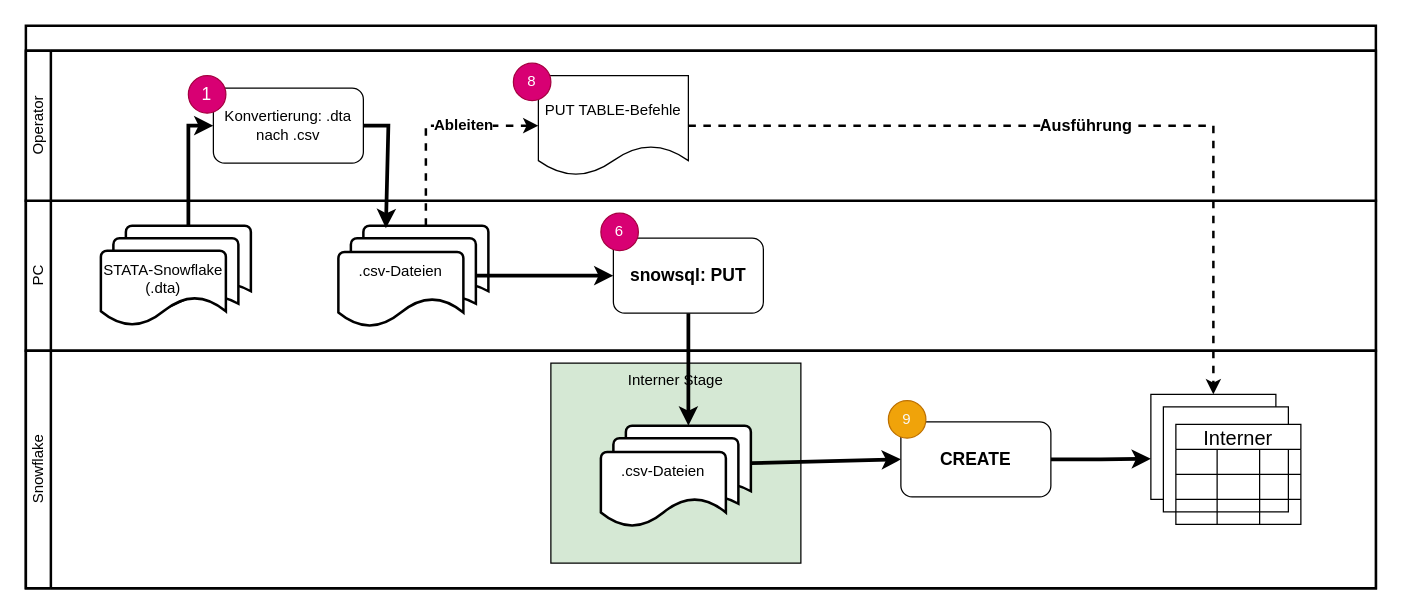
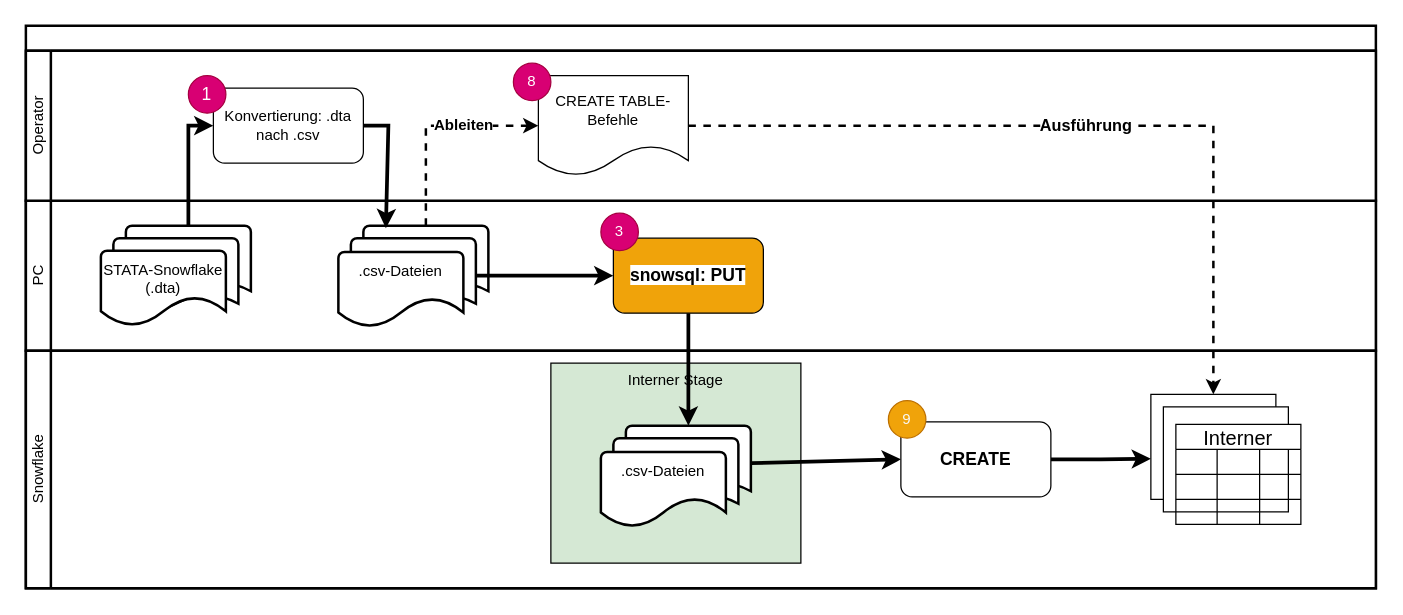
  <mxCell id="0" />
  <mxCell id="1" parent="0" />
  <mxCell id="2" value="" style="swimlane;html=1;startSize=20;fontStyle=0;collapsible=0;horizontal=1;swimlaneLine=1;strokeWidth=2;swimlaneFillColor=#ffffff;whiteSpace=wrap;" parent="1" vertex="1"><mxGeometry x="20" y="20" width="1080" height="450" as="geometry" /></mxCell>
  <mxCell id="3" value="PC" style="swimlane;html=1;startSize=20;fontStyle=0;collapsible=0;horizontal=0;swimlaneLine=1;swimlaneFillColor=#ffffff;strokeWidth=2;whiteSpace=wrap;" parent="2" vertex="1"><mxGeometry y="140" width="1080" height="120" as="geometry" /></mxCell>
  <mxCell id="4" value="" style="group" parent="3" vertex="1" connectable="0"><mxGeometry x="60" y="20" width="120" height="80" as="geometry" /></mxCell>
  <mxCell id="5" value="" style="strokeWidth=2;html=1;shape=mxgraph.flowchart.document2;whiteSpace=wrap;size=0.25;" parent="4" vertex="1"><mxGeometry x="20" width="100" height="60" as="geometry" /></mxCell>
  <mxCell id="6" value="" style="strokeWidth=2;html=1;shape=mxgraph.flowchart.document2;whiteSpace=wrap;size=0.25;" parent="4" vertex="1"><mxGeometry x="10" y="10" width="100" height="60" as="geometry" /></mxCell>
  <mxCell id="7" value="STATA-Snowflake&lt;div&gt;(.dta)&lt;div&gt;&lt;br&gt;&lt;/div&gt;&lt;/div&gt;" style="strokeWidth=2;html=1;shape=mxgraph.flowchart.document2;whiteSpace=wrap;size=0.383;" parent="4" vertex="1"><mxGeometry y="20" width="100" height="60" as="geometry" /></mxCell>
  <mxCell id="8" value="" style="group" parent="3" vertex="1" connectable="0"><mxGeometry x="250" y="20" width="120" height="80" as="geometry" /></mxCell>
  <mxCell id="9" value="" style="strokeWidth=2;html=1;shape=mxgraph.flowchart.document2;whiteSpace=wrap;size=0.25;" parent="8" vertex="1"><mxGeometry x="20" width="100" height="60" as="geometry" /></mxCell>
  <mxCell id="10" value="" style="strokeWidth=2;html=1;shape=mxgraph.flowchart.document2;whiteSpace=wrap;size=0.25;" parent="8" vertex="1"><mxGeometry x="10" y="10" width="100" height="60" as="geometry" /></mxCell>
  <mxCell id="11" value=".csv-Dateien&lt;div&gt;&lt;br&gt;&lt;div&gt;&lt;br&gt;&lt;/div&gt;&lt;/div&gt;" style="strokeWidth=2;html=1;shape=mxgraph.flowchart.document2;whiteSpace=wrap;size=0.383;" parent="8" vertex="1"><mxGeometry y="21" width="100" height="60" as="geometry" /></mxCell>
  <mxCell id="12" value="Snowflake" style="swimlane;html=1;startSize=20;fontStyle=0;collapsible=0;horizontal=0;swimlaneLine=1;swimlaneFillColor=#ffffff;strokeWidth=2;whiteSpace=wrap;" parent="3" vertex="1"><mxGeometry y="120" width="1080" height="190" as="geometry" /></mxCell>
  <mxCell id="13" value="" style="group" parent="12" vertex="1" connectable="0"><mxGeometry x="900" y="35" width="120" height="104" as="geometry" /></mxCell>
  <mxCell id="14" value="" style="rounded=0;whiteSpace=wrap;html=1;" parent="13" vertex="1"><mxGeometry width="100" height="84" as="geometry" /></mxCell>
  <mxCell id="15" value="" style="rounded=0;whiteSpace=wrap;html=1;" parent="13" vertex="1"><mxGeometry x="10" y="10" width="100" height="84" as="geometry" /></mxCell>
  <mxCell id="16" value="Interner" style="shape=table;startSize=20;container=1;collapsible=0;childLayout=tableLayout;fontSize=16;fillStyle=solid;swimlaneFillColor=none;" parent="13" vertex="1"><mxGeometry x="20" y="24" width="100" height="80" as="geometry" /></mxCell>
  <mxCell id="17" value="" style="shape=tableRow;horizontal=0;startSize=0;swimlaneHead=0;swimlaneBody=0;strokeColor=inherit;top=0;left=0;bottom=0;right=0;collapsible=0;dropTarget=0;fillColor=none;points=[[0,0.5],[1,0.5]];portConstraint=eastwest;fontSize=16;" parent="16" vertex="1"><mxGeometry y="20" width="100" height="20" as="geometry" /></mxCell>
  <mxCell id="18" value="" style="shape=partialRectangle;html=1;whiteSpace=wrap;connectable=0;strokeColor=inherit;overflow=hidden;fillColor=none;top=0;left=0;bottom=0;right=0;pointerEvents=1;fontSize=16;" parent="17" vertex="1"><mxGeometry width="33" height="20" as="geometry"><mxRectangle width="33" height="20" as="alternateBounds" /></mxGeometry></mxCell>
  <mxCell id="19" value="" style="shape=partialRectangle;html=1;whiteSpace=wrap;connectable=0;strokeColor=inherit;overflow=hidden;fillColor=none;top=0;left=0;bottom=0;right=0;pointerEvents=1;fontSize=16;" parent="17" vertex="1"><mxGeometry x="33" width="34" height="20" as="geometry"><mxRectangle width="34" height="20" as="alternateBounds" /></mxGeometry></mxCell>
  <mxCell id="20" value="" style="shape=partialRectangle;html=1;whiteSpace=wrap;connectable=0;strokeColor=inherit;overflow=hidden;fillColor=none;top=0;left=0;bottom=0;right=0;pointerEvents=1;fontSize=16;" parent="17" vertex="1"><mxGeometry x="67" width="33" height="20" as="geometry"><mxRectangle width="33" height="20" as="alternateBounds" /></mxGeometry></mxCell>
  <mxCell id="21" value="" style="shape=tableRow;horizontal=0;startSize=0;swimlaneHead=0;swimlaneBody=0;strokeColor=inherit;top=0;left=0;bottom=0;right=0;collapsible=0;dropTarget=0;fillColor=none;points=[[0,0.5],[1,0.5]];portConstraint=eastwest;fontSize=16;" parent="16" vertex="1"><mxGeometry y="40" width="100" height="20" as="geometry" /></mxCell>
  <mxCell id="22" value="" style="shape=partialRectangle;html=1;whiteSpace=wrap;connectable=0;strokeColor=inherit;overflow=hidden;fillColor=none;top=0;left=0;bottom=0;right=0;pointerEvents=1;fontSize=16;" parent="21" vertex="1"><mxGeometry width="33" height="20" as="geometry"><mxRectangle width="33" height="20" as="alternateBounds" /></mxGeometry></mxCell>
  <mxCell id="23" value="" style="shape=partialRectangle;html=1;whiteSpace=wrap;connectable=0;strokeColor=inherit;overflow=hidden;fillColor=none;top=0;left=0;bottom=0;right=0;pointerEvents=1;fontSize=16;" parent="21" vertex="1"><mxGeometry x="33" width="34" height="20" as="geometry"><mxRectangle width="34" height="20" as="alternateBounds" /></mxGeometry></mxCell>
  <mxCell id="24" value="" style="shape=partialRectangle;html=1;whiteSpace=wrap;connectable=0;strokeColor=inherit;overflow=hidden;fillColor=none;top=0;left=0;bottom=0;right=0;pointerEvents=1;fontSize=16;" parent="21" vertex="1"><mxGeometry x="67" width="33" height="20" as="geometry"><mxRectangle width="33" height="20" as="alternateBounds" /></mxGeometry></mxCell>
  <mxCell id="25" value="" style="shape=tableRow;horizontal=0;startSize=0;swimlaneHead=0;swimlaneBody=0;strokeColor=inherit;top=0;left=0;bottom=0;right=0;collapsible=0;dropTarget=0;fillColor=none;points=[[0,0.5],[1,0.5]];portConstraint=eastwest;fontSize=16;" parent="16" vertex="1"><mxGeometry y="60" width="100" height="20" as="geometry" /></mxCell>
  <mxCell id="26" value="" style="shape=partialRectangle;html=1;whiteSpace=wrap;connectable=0;strokeColor=inherit;overflow=hidden;fillColor=none;top=0;left=0;bottom=0;right=0;pointerEvents=1;fontSize=16;" parent="25" vertex="1"><mxGeometry width="33" height="20" as="geometry"><mxRectangle width="33" height="20" as="alternateBounds" /></mxGeometry></mxCell>
  <mxCell id="27" value="" style="shape=partialRectangle;html=1;whiteSpace=wrap;connectable=0;strokeColor=inherit;overflow=hidden;fillColor=none;top=0;left=0;bottom=0;right=0;pointerEvents=1;fontSize=16;" parent="25" vertex="1"><mxGeometry x="33" width="34" height="20" as="geometry"><mxRectangle width="34" height="20" as="alternateBounds" /></mxGeometry></mxCell>
  <mxCell id="28" value="" style="shape=partialRectangle;html=1;whiteSpace=wrap;connectable=0;strokeColor=inherit;overflow=hidden;fillColor=none;top=0;left=0;bottom=0;right=0;pointerEvents=1;fontSize=16;" parent="25" vertex="1"><mxGeometry x="67" width="33" height="20" as="geometry"><mxRectangle width="33" height="20" as="alternateBounds" /></mxGeometry></mxCell>
  <mxCell id="29" value="Interner Stage" style="rounded=0;whiteSpace=wrap;html=1;verticalAlign=top;fillColor=#d5e8d4;" parent="12" vertex="1"><mxGeometry x="420" y="10" width="200" height="160" as="geometry" /></mxCell>
  <mxCell id="30" value="" style="group" parent="12" vertex="1" connectable="0"><mxGeometry x="460" y="60" width="120" height="80" as="geometry" /></mxCell>
  <mxCell id="31" value="" style="strokeWidth=2;html=1;shape=mxgraph.flowchart.document2;whiteSpace=wrap;size=0.25;" parent="30" vertex="1"><mxGeometry x="20" width="100" height="60" as="geometry" /></mxCell>
  <mxCell id="32" value="" style="strokeWidth=2;html=1;shape=mxgraph.flowchart.document2;whiteSpace=wrap;size=0.25;" parent="30" vertex="1"><mxGeometry x="10" y="10" width="100" height="60" as="geometry" /></mxCell>
  <mxCell id="33" value=".csv-Dateien&lt;div&gt;&lt;br&gt;&lt;div&gt;&lt;br&gt;&lt;/div&gt;&lt;/div&gt;" style="strokeWidth=2;html=1;shape=mxgraph.flowchart.document2;whiteSpace=wrap;size=0.383;" parent="30" vertex="1"><mxGeometry y="21" width="100" height="60" as="geometry" /></mxCell>
  <mxCell id="34" value="" style="endArrow=classic;html=1;rounded=0;entryX=0;entryY=0.5;entryDx=0;entryDy=0;strokeWidth=3;labelPosition=left;verticalLabelPosition=middle;align=right;verticalAlign=middle;fontSize=14;fontStyle=1;exitX=1;exitY=0.5;exitDx=0;exitDy=0;" parent="12" source="35" edge="1"><mxGeometry width="50" height="50" relative="1" as="geometry"><mxPoint x="830" y="87" as="sourcePoint" /><mxPoint x="900" y="86.5" as="targetPoint" /><Array as="points"><mxPoint x="860" y="87" /></Array></mxGeometry></mxCell>
  <mxCell id="35" value="&lt;span style=&quot;font-size: 14px; font-weight: 700; text-align: right; text-wrap-mode: nowrap; background-color: rgb(255, 255, 255);&quot;&gt;CREATE&lt;/span&gt;" style="rounded=1;whiteSpace=wrap;html=1;" parent="12" vertex="1"><mxGeometry x="700" y="57" width="120" height="60" as="geometry" /></mxCell>
  <mxCell id="36" value="" style="endArrow=classic;html=1;rounded=0;exitX=1;exitY=0.5;exitDx=0;exitDy=0;entryX=0;entryY=0.5;entryDx=0;entryDy=0;strokeWidth=3;exitPerimeter=0;labelPosition=left;verticalLabelPosition=middle;align=right;verticalAlign=middle;fontSize=14;fontStyle=1" parent="12" source="31" target="35" edge="1"><mxGeometry width="50" height="50" relative="1" as="geometry"><mxPoint x="610" y="79.5" as="sourcePoint" /><mxPoint x="710" y="79.5" as="targetPoint" /><Array as="points" /></mxGeometry></mxCell>
  <mxCell id="37" value="9" style="ellipse;whiteSpace=wrap;html=1;aspect=fixed;fillColor=#f0a30a;strokeColor=#BD7000;fontColor=light-dark(#f8f7f7, #ededed);" parent="12" vertex="1"><mxGeometry x="690" y="40" width="30" height="30" as="geometry" /></mxCell>
  <mxCell id="38" value="" style="endArrow=classic;html=1;rounded=0;exitX=0.5;exitY=1;exitDx=0;exitDy=0;entryX=0.5;entryY=0;entryDx=0;entryDy=0;strokeWidth=3;labelPosition=left;verticalLabelPosition=middle;align=right;verticalAlign=middle;fontSize=14;fontStyle=1;entryPerimeter=0;" parent="3" source="39" target="31" edge="1"><mxGeometry width="50" height="50" relative="1" as="geometry"><mxPoint x="380" y="60" as="sourcePoint" /><mxPoint x="480" y="60" as="targetPoint" /><Array as="points" /></mxGeometry></mxCell>
- <mxCell id="39" value="&lt;span style=&quot;font-size: 14px; font-weight: 700; text-align: right; text-wrap-mode: nowrap; background-color: rgb(255, 255, 255);&quot;&gt;snowsql: PUT&lt;/span&gt;" style="rounded=1;whiteSpace=wrap;html=1;" parent="3" vertex="1"><mxGeometry x="470" y="30" width="120" height="60" as="geometry" /></mxCell>
- <mxCell id="40" value="6" style="ellipse;whiteSpace=wrap;html=1;aspect=fixed;fillColor=#d80073;strokeColor=#A50040;fontColor=#ffffff;" parent="3" vertex="1"><mxGeometry x="460" y="10" width="30" height="30" as="geometry" /></mxCell>
+ <mxCell id="39" value="&lt;span style=&quot;font-size: 14px; font-weight: 700; text-align: right; text-wrap-mode: nowrap; background-color: rgb(255, 255, 255);&quot;&gt;snowsql: PUT&lt;/span&gt;" style="rounded=1;whiteSpace=wrap;html=1;fillColor=#f0a30a;" parent="3" vertex="1"><mxGeometry x="470" y="30" width="120" height="60" as="geometry" /></mxCell>
+ <mxCell id="40" value="3" style="ellipse;whiteSpace=wrap;html=1;aspect=fixed;fillColor=#d80073;strokeColor=#A50040;fontColor=#ffffff;" parent="3" vertex="1"><mxGeometry x="460" y="10" width="30" height="30" as="geometry" /></mxCell>
  <mxCell id="41" value="" style="endArrow=classic;html=1;rounded=0;exitX=1;exitY=0.5;exitDx=0;exitDy=0;entryX=0;entryY=0.5;entryDx=0;entryDy=0;strokeWidth=3;exitPerimeter=0;labelPosition=left;verticalLabelPosition=middle;align=right;verticalAlign=middle;fontSize=14;fontStyle=1" parent="3" source="10" target="39" edge="1"><mxGeometry width="50" height="50" relative="1" as="geometry"><mxPoint x="510" y="98" as="sourcePoint" /><mxPoint x="528" y="180" as="targetPoint" /><Array as="points" /></mxGeometry></mxCell>
  <mxCell id="42" value="Operator" style="swimlane;html=1;startSize=20;fontStyle=0;collapsible=0;horizontal=0;swimlaneLine=1;swimlaneFillColor=#ffffff;strokeWidth=2;whiteSpace=wrap;" parent="2" vertex="1"><mxGeometry y="20" width="1080" height="120" as="geometry" /></mxCell>
  <mxCell id="43" value="Konvertierung: .dta nach .csv" style="rounded=1;whiteSpace=wrap;html=1;" parent="42" vertex="1"><mxGeometry x="150" y="30" width="120" height="60" as="geometry" /></mxCell>
  <mxCell id="44" value="" style="endArrow=classic;html=1;rounded=0;exitX=0.5;exitY=0;exitDx=0;exitDy=0;exitPerimeter=0;strokeWidth=3;" parent="42" source="5" edge="1"><mxGeometry width="50" height="50" relative="1" as="geometry"><mxPoint x="80" y="90" as="sourcePoint" /><mxPoint x="150" y="60" as="targetPoint" /><Array as="points"><mxPoint x="130" y="60" /></Array></mxGeometry></mxCell>
- <mxCell id="45" value="PUT TABLE-Befehle" style="shape=document;whiteSpace=wrap;html=1;boundedLbl=1;" parent="42" vertex="1"><mxGeometry x="410" y="20" width="120" height="80" as="geometry" /></mxCell>
+ <mxCell id="45" value="CREATE TABLE-Befehle" style="shape=document;whiteSpace=wrap;html=1;boundedLbl=1;" parent="42" vertex="1"><mxGeometry x="410" y="20" width="120" height="80" as="geometry" /></mxCell>
  <mxCell id="46" value="8" style="ellipse;whiteSpace=wrap;html=1;aspect=fixed;fillColor=#d80073;strokeColor=#A50040;fontColor=#ffffff;" parent="42" vertex="1"><mxGeometry x="390" y="10" width="30" height="30" as="geometry" /></mxCell>
  <mxCell id="47" value="&lt;font style=&quot;font-size: 14px;&quot;&gt;1&lt;/font&gt;" style="ellipse;whiteSpace=wrap;html=1;aspect=fixed;fillColor=#d80073;strokeColor=#A50040;fontColor=#ffffff;" parent="42" vertex="1"><mxGeometry x="130" y="20" width="30" height="30" as="geometry" /></mxCell>
  <mxCell id="48" value="" style="endArrow=classic;html=1;rounded=0;exitX=1;exitY=0.5;exitDx=0;exitDy=0;entryX=0.28;entryY=-0.133;entryDx=0;entryDy=0;entryPerimeter=0;strokeWidth=3;" parent="2" source="43" target="10" edge="1"><mxGeometry width="50" height="50" relative="1" as="geometry"><mxPoint x="480" y="140" as="sourcePoint" /><mxPoint x="530" y="90" as="targetPoint" /><Array as="points"><mxPoint x="290" y="80" /></Array></mxGeometry></mxCell>
  <mxCell id="49" value="Ableiten" style="edgeStyle=orthogonalEdgeStyle;rounded=0;orthogonalLoop=1;jettySize=auto;html=1;exitX=0.5;exitY=0;exitDx=0;exitDy=0;exitPerimeter=0;entryX=0;entryY=0.5;entryDx=0;entryDy=0;strokeWidth=2;dashed=1;fontSize=12;fontStyle=1;labelPosition=right;verticalLabelPosition=middle;align=left;verticalAlign=middle;" parent="2" source="9" target="45" edge="1"><mxGeometry relative="1" as="geometry" /></mxCell>
  <mxCell id="50" value="Ausführung" style="edgeStyle=orthogonalEdgeStyle;rounded=0;orthogonalLoop=1;jettySize=auto;html=1;exitX=1;exitY=0.5;exitDx=0;exitDy=0;entryX=0.5;entryY=0;entryDx=0;entryDy=0;strokeWidth=2;dashed=1;fontSize=13;fontStyle=1" parent="2" source="45" target="14" edge="1"><mxGeometry relative="1" as="geometry"><mxPoint x="330" y="170" as="sourcePoint" /><mxPoint x="380" y="90" as="targetPoint" /></mxGeometry></mxCell>
